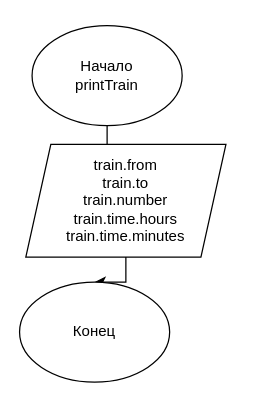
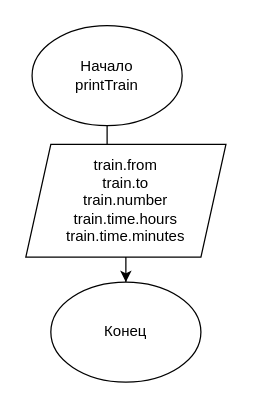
  <mxCell id="0" />
  <mxCell id="1" parent="0" />
  <mxCell id="2" style="edgeStyle=orthogonalEdgeStyle;rounded=0;orthogonalLoop=1;jettySize=auto;html=1;" parent="1" source="3" target="5" edge="1"><mxGeometry relative="1" as="geometry" /></mxCell>
  <mxCell id="3" value="Начало&lt;br&gt;printTrain" style="ellipse;whiteSpace=wrap;html=1;" parent="1" vertex="1"><mxGeometry x="25" y="20" width="120" height="80" as="geometry" /></mxCell>
  <mxCell id="4" style="edgeStyle=orthogonalEdgeStyle;rounded=0;orthogonalLoop=1;jettySize=auto;html=1;entryX=0.5;entryY=0;entryDx=0;entryDy=0;" parent="1" source="5" target="6" edge="1"><mxGeometry relative="1" as="geometry" /></mxCell>
  <mxCell id="5" value="train.from&lt;br&gt;train.to&lt;br&gt;train.number&lt;br&gt;train.time.hours&lt;br&gt;train.time.minutes" style="shape=parallelogram;perimeter=parallelogramPerimeter;whiteSpace=wrap;html=1;fixedSize=1;" parent="1" vertex="1"><mxGeometry x="20" y="115" width="160" height="90" as="geometry" /></mxCell>
- <mxCell id="6" value="Конец" style="ellipse;whiteSpace=wrap;html=1;" parent="1" vertex="1"><mxGeometry x="15" y="225" width="120" height="80" as="geometry" /></mxCell>
+ <mxCell id="6" value="Конец" style="ellipse;whiteSpace=wrap;html=1;" parent="1" vertex="1"><mxGeometry x="40" y="225" width="120" height="80" as="geometry" /></mxCell>
